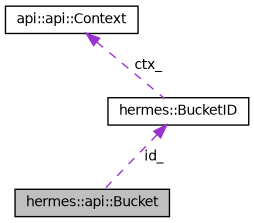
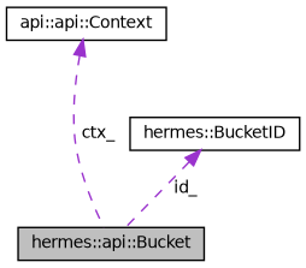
  digraph {
    node [color=black fillcolor=white fontname=Helvetica fontsize=10 shape=record style=filled]
    edge [color=darkorchid3 dir=back fontname=Helvetica fontsize=10 labelfontname=Helvetica labelfontsize=10 style=dashed]
    n1 [fillcolor=grey75 fontcolor=black height=0.2 label="hermes::api::Bucket" width=0.4]
    n2 [height=0.2 label="hermes::BucketID" width=0.4]
    n3 [height=0.2 label="api::api::Context" width=0.4]
    n2 -> n1 [label=" id_"]
-   n3 -> n2 [label=" ctx_"]
+   n3 -> n1 [label=" ctx_"]
  }
